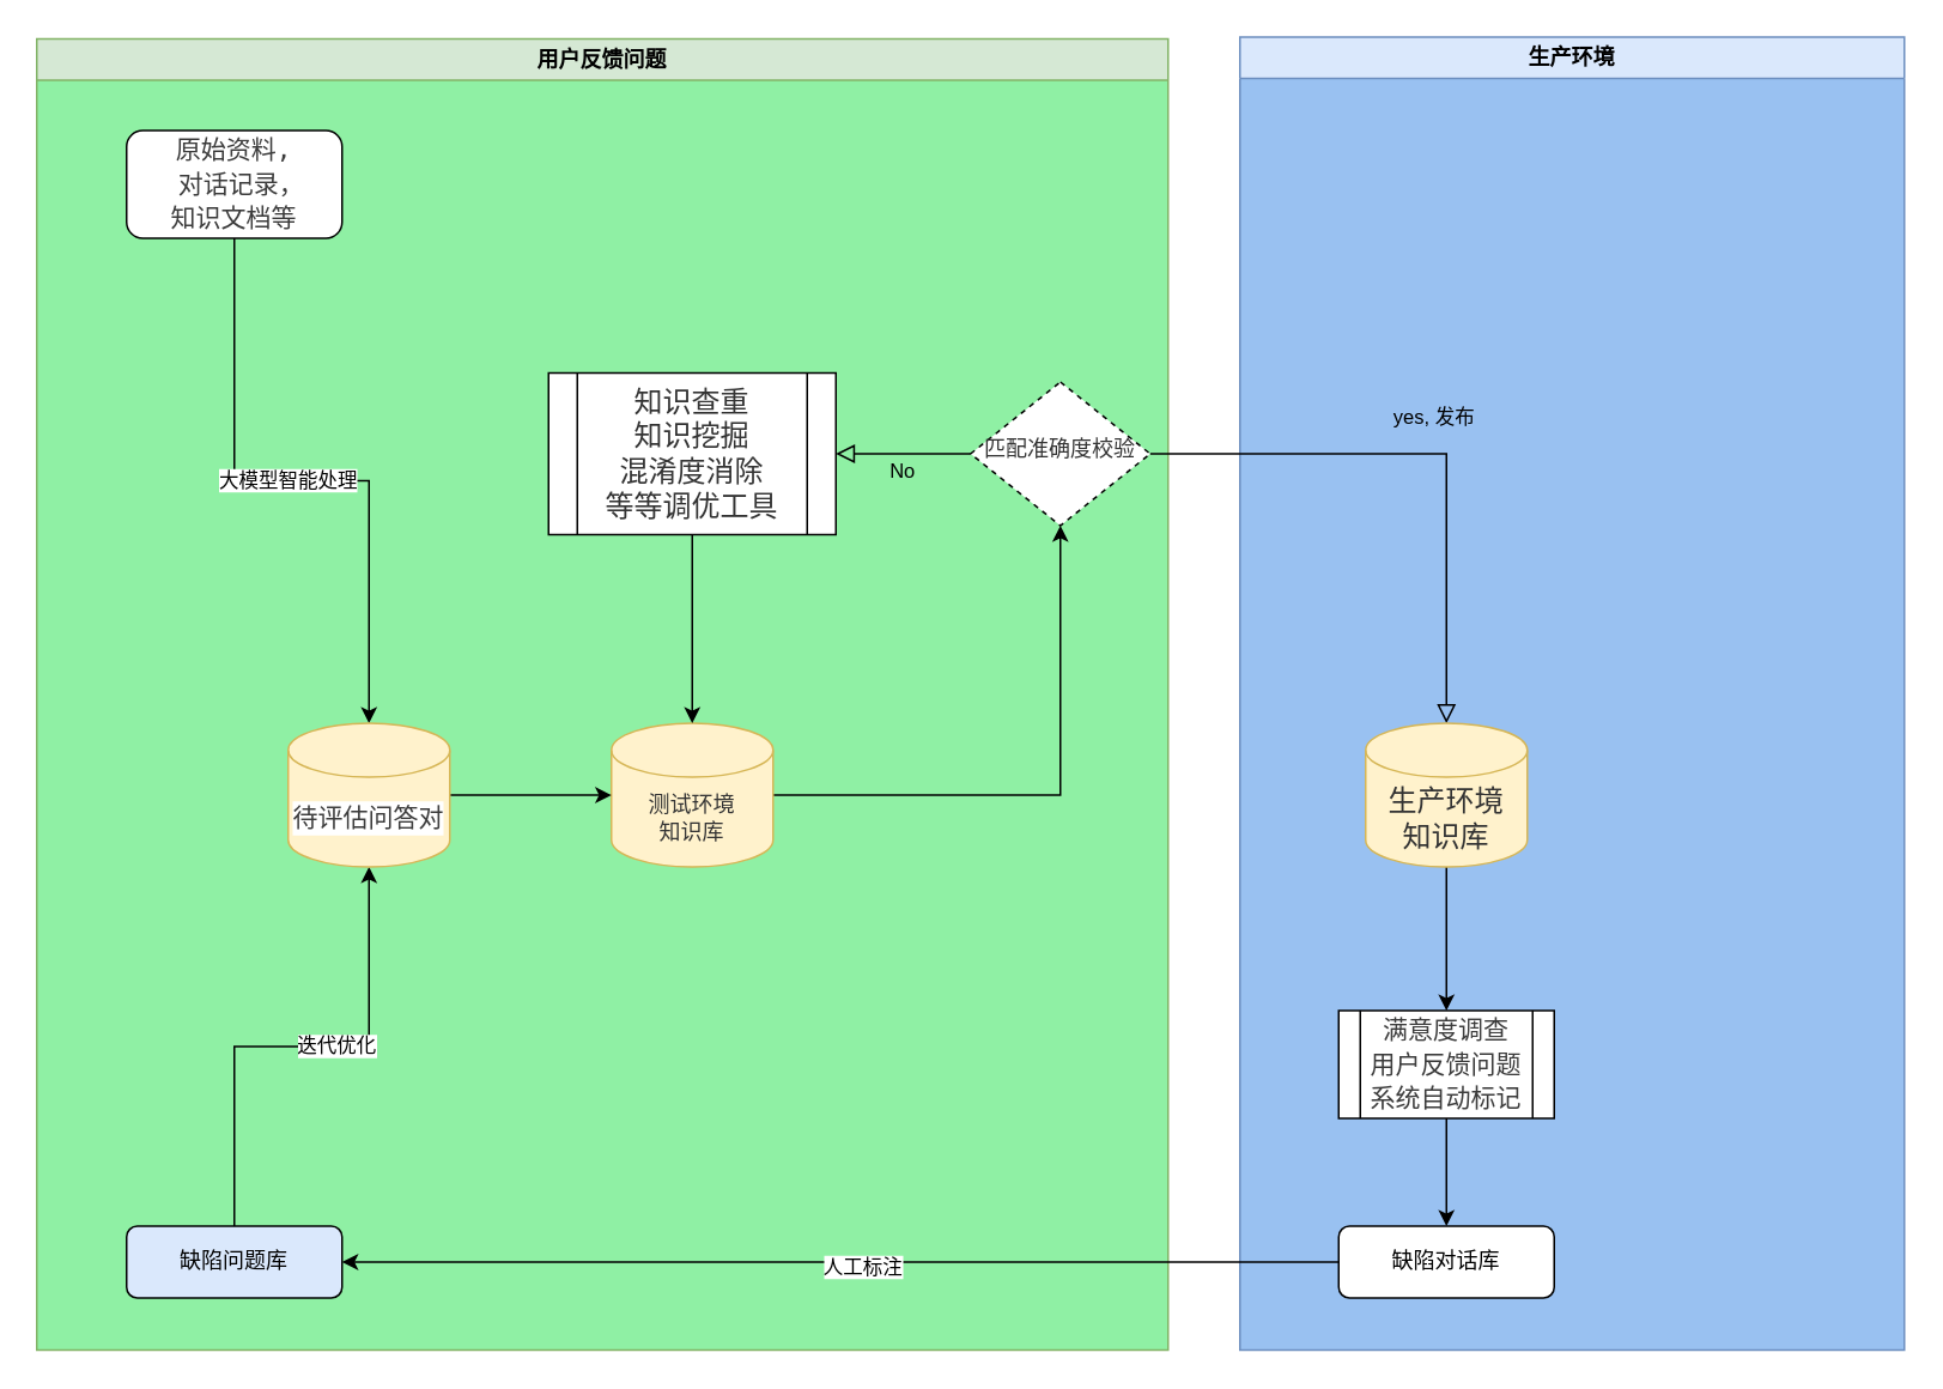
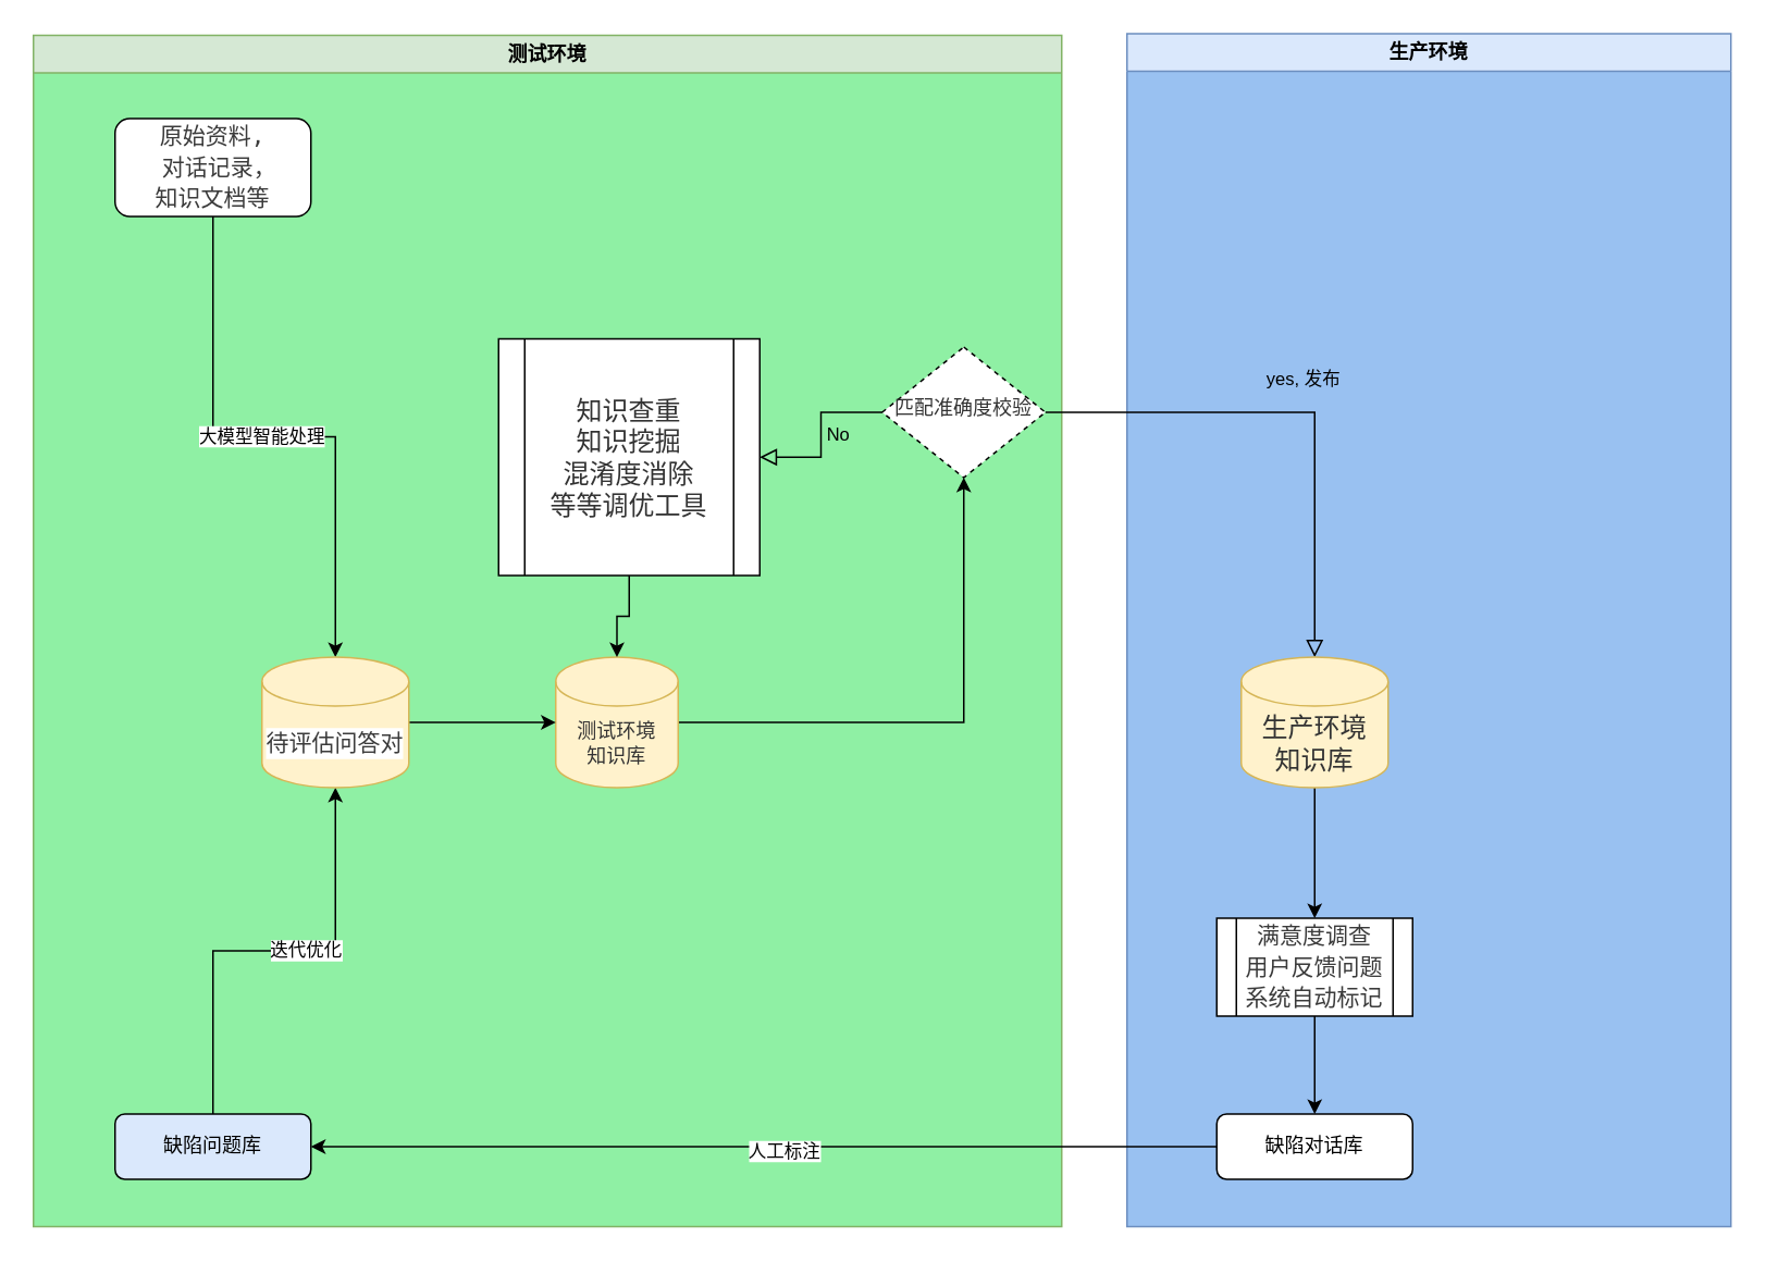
  <mxCell id="0" />
  <mxCell id="1" parent="0" />
  <mxCell id="2" value="生产环境" style="swimlane;whiteSpace=wrap;html=1;fillColor=#dae8fc;strokeColor=#6c8ebf;swimlaneFillColor=#99c1f1;movable=0;resizable=0;rotatable=0;deletable=0;editable=0;locked=1;connectable=0;" vertex="1" parent="1"><mxGeometry x="690" y="20" width="370" height="731" as="geometry" /></mxCell>
- <mxCell id="3" value="用户反馈问题" style="swimlane;whiteSpace=wrap;html=1;shadow=0;glass=0;rounded=0;swimlaneLine=1;fillColor=#D5E8D4;strokeColor=#82b366;swimlaneFillColor=#8ff0a4;movable=0;resizable=0;rotatable=0;deletable=0;editable=0;locked=1;connectable=0;" vertex="1" parent="1"><mxGeometry x="20" y="21" width="630" height="730" as="geometry" /></mxCell>
+ <mxCell id="3" value="测试环境" style="swimlane;whiteSpace=wrap;html=1;shadow=0;glass=0;rounded=0;swimlaneLine=1;fillColor=#D5E8D4;strokeColor=#82b366;swimlaneFillColor=#8ff0a4;movable=0;resizable=0;rotatable=0;deletable=0;editable=0;locked=1;connectable=0;" vertex="1" parent="1"><mxGeometry x="20" y="21" width="630" height="730" as="geometry" /></mxCell>
  <mxCell id="4" value="yes, 发布" style="rounded=0;html=1;jettySize=auto;orthogonalLoop=1;fontSize=11;endArrow=block;endFill=0;endSize=8;strokeWidth=1;shadow=0;labelBackgroundColor=none;edgeStyle=orthogonalEdgeStyle;" parent="1" source="6" target="17" edge="1"><mxGeometry y="20" relative="1" as="geometry"><mxPoint as="offset" /></mxGeometry></mxCell>
  <mxCell id="5" value="No" style="edgeStyle=orthogonalEdgeStyle;rounded=0;html=1;jettySize=auto;orthogonalLoop=1;fontSize=11;endArrow=block;endFill=0;endSize=8;strokeWidth=1;shadow=0;labelBackgroundColor=none;entryX=1;entryY=0.5;entryDx=0;entryDy=0;" parent="1" source="6" target="23" edge="1"><mxGeometry y="10" relative="1" as="geometry"><mxPoint as="offset" /></mxGeometry></mxCell>
  <mxCell id="6" value="&lt;div style=&quot;display: inline-block; white-space: nowrap;&quot;&gt;&lt;span style=&quot;fill: rgb(51, 51, 51); color: rgb(51, 51, 51);&quot; class=&quot;nodeLabel&quot;&gt;匹配准确度校验&lt;/span&gt;&lt;/div&gt;" style="rhombus;whiteSpace=wrap;html=1;shadow=0;fontFamily=Helvetica;fontSize=12;align=center;strokeWidth=1;spacing=6;spacingTop=-4;dashed=1;" parent="1" vertex="1"><mxGeometry x="540" y="212" width="100" height="80" as="geometry" /></mxCell>
  <mxCell id="7" style="edgeStyle=orthogonalEdgeStyle;rounded=0;orthogonalLoop=1;jettySize=auto;html=1;" parent="1" source="9" target="10" edge="1"><mxGeometry relative="1" as="geometry"><mxPoint x="615" y="702" as="sourcePoint" /></mxGeometry></mxCell>
  <mxCell id="8" value="人工标注" style="edgeLabel;html=1;align=center;verticalAlign=middle;resizable=0;points=[];" parent="7" vertex="1" connectable="0"><mxGeometry x="-0.043" y="2" relative="1" as="geometry"><mxPoint as="offset" /></mxGeometry></mxCell>
  <mxCell id="9" value="缺陷对话库" style="rounded=1;whiteSpace=wrap;html=1;fontSize=12;glass=0;strokeWidth=1;shadow=0;" parent="1" vertex="1"><mxGeometry x="745" y="682" width="120" height="40" as="geometry" /></mxCell>
  <mxCell id="10" value="缺陷问题库" style="rounded=1;whiteSpace=wrap;html=1;fontSize=12;glass=0;strokeWidth=1;shadow=0;fillColor=#dae8fc;" parent="1" vertex="1"><mxGeometry x="70" y="682" width="120" height="40" as="geometry" /></mxCell>
  <mxCell id="11" style="edgeStyle=orthogonalEdgeStyle;rounded=0;orthogonalLoop=1;jettySize=auto;html=1;entryX=0.5;entryY=0;entryDx=0;entryDy=0;entryPerimeter=0;" parent="1" source="13" target="25" edge="1"><mxGeometry relative="1" as="geometry" /></mxCell>
  <mxCell id="12" value="大模型智能处理" style="edgeLabel;html=1;align=center;verticalAlign=middle;resizable=0;points=[];" parent="11" vertex="1" connectable="0"><mxGeometry x="-0.05" y="1" relative="1" as="geometry"><mxPoint as="offset" /></mxGeometry></mxCell>
  <mxCell id="13" value="&lt;div style=&quot;color: #3b3b3b;background-color: #ffffff;font-family: 'Ubuntu Mono', 'Droid Sans Mono', 'monospace', monospace;font-weight: normal;font-size: 14px;line-height: 19px;white-space: pre;&quot;&gt;&lt;div&gt;&lt;span style=&quot;color: #3b3b3b;&quot;&gt;原始资料,&lt;/span&gt;&lt;/div&gt;&lt;div&gt;&lt;span style=&quot;color: #3b3b3b;&quot;&gt; 对话记录，&lt;/span&gt;&lt;/div&gt;&lt;div&gt;&lt;span style=&quot;color: #3b3b3b;&quot;&gt;知识文档等&lt;/span&gt;&lt;/div&gt;&lt;/div&gt;" style="rounded=1;whiteSpace=wrap;html=1;" parent="1" vertex="1"><mxGeometry x="70" y="72" width="120" height="60" as="geometry" /></mxCell>
  <mxCell id="14" style="edgeStyle=orthogonalEdgeStyle;rounded=0;orthogonalLoop=1;jettySize=auto;html=1;" parent="1" source="15" target="6" edge="1"><mxGeometry relative="1" as="geometry" /></mxCell>
- <mxCell id="15" value="&lt;div style=&quot;display: inline-block; white-space: nowrap;&quot;&gt;&lt;span style=&quot;fill: rgb(51, 51, 51); color: rgb(51, 51, 51);&quot; class=&quot;nodeLabel&quot;&gt;测试环境&lt;br&gt;知识库&lt;/span&gt;&lt;/div&gt;" style="shape=cylinder3;whiteSpace=wrap;html=1;boundedLbl=1;backgroundOutline=1;size=15;fillColor=#fff2cc;strokeColor=#d6b656;" parent="1" vertex="1"><mxGeometry x="340" y="402" width="90" height="80" as="geometry" /></mxCell>
+ <mxCell id="15" value="&lt;div style=&quot;display: inline-block; white-space: nowrap;&quot;&gt;&lt;span style=&quot;fill: rgb(51, 51, 51); color: rgb(51, 51, 51);&quot; class=&quot;nodeLabel&quot;&gt;测试环境&lt;br&gt;知识库&lt;/span&gt;&lt;/div&gt;" style="shape=cylinder3;whiteSpace=wrap;html=1;boundedLbl=1;backgroundOutline=1;size=15;fillColor=#fff2cc;strokeColor=#d6b656;" parent="1" vertex="1"><mxGeometry x="340" y="402" width="75" height="80" as="geometry" /></mxCell>
  <mxCell id="16" style="edgeStyle=orthogonalEdgeStyle;rounded=0;orthogonalLoop=1;jettySize=auto;html=1;" parent="1" source="17" target="19" edge="1"><mxGeometry relative="1" as="geometry"><mxPoint x="305" y="522" as="targetPoint" /></mxGeometry></mxCell>
  <mxCell id="17" value="&lt;div&gt;&lt;span style=&quot;color: rgb(51, 51, 51); font-family: &amp;quot;trebuchet ms&amp;quot;, verdana, arial, sans-serif; font-size: 16px; font-style: normal; font-variant-ligatures: normal; font-variant-caps: normal; font-weight: 400; letter-spacing: normal; orphans: 2; text-align: center; text-indent: 0px; text-transform: none; widows: 2; word-spacing: 0px; -webkit-text-stroke-width: 0px; white-space: nowrap; text-decoration-thickness: initial; text-decoration-style: initial; text-decoration-color: initial; display: inline !important; float: none;&quot;&gt;生产环境&lt;/span&gt;&lt;/div&gt;&lt;div&gt;&lt;span style=&quot;color: rgb(51, 51, 51); font-family: &amp;quot;trebuchet ms&amp;quot;, verdana, arial, sans-serif; font-size: 16px; font-style: normal; font-variant-ligatures: normal; font-variant-caps: normal; font-weight: 400; letter-spacing: normal; orphans: 2; text-align: center; text-indent: 0px; text-transform: none; widows: 2; word-spacing: 0px; -webkit-text-stroke-width: 0px; white-space: nowrap; text-decoration-thickness: initial; text-decoration-style: initial; text-decoration-color: initial; display: inline !important; float: none;&quot;&gt;知识库&lt;br&gt;&lt;/span&gt;&lt;/div&gt;" style="shape=cylinder3;whiteSpace=wrap;html=1;boundedLbl=1;backgroundOutline=1;size=15;fillColor=#fff2cc;strokeColor=#d6b656;" parent="1" vertex="1"><mxGeometry x="760" y="402" width="90" height="80" as="geometry" /></mxCell>
  <mxCell id="18" style="edgeStyle=orthogonalEdgeStyle;rounded=0;orthogonalLoop=1;jettySize=auto;html=1;entryX=0.5;entryY=0;entryDx=0;entryDy=0;" parent="1" source="19" target="9" edge="1"><mxGeometry relative="1" as="geometry" /></mxCell>
  <mxCell id="19" value="&lt;div style=&quot;color: #3b3b3b;background-color: #ffffff;font-family: 'Ubuntu Mono', 'Droid Sans Mono', 'monospace', monospace;font-weight: normal;font-size: 14px;line-height: 19px;white-space: pre;&quot;&gt;&lt;div&gt;&lt;span style=&quot;color: #3b3b3b;&quot;&gt;满意度调查&lt;/span&gt;&lt;/div&gt;&lt;div&gt;&lt;span style=&quot;color: #3b3b3b;&quot;&gt;用户反馈问题&lt;/span&gt;&lt;/div&gt;&lt;div&gt;&lt;span style=&quot;color: #3b3b3b;&quot;&gt;系统自动标记&lt;br&gt;&lt;/span&gt;&lt;/div&gt;&lt;/div&gt;" style="shape=process;whiteSpace=wrap;html=1;backgroundOutline=1;" parent="1" vertex="1"><mxGeometry x="745" y="562" width="120" height="60" as="geometry" /></mxCell>
  <mxCell id="20" style="edgeStyle=orthogonalEdgeStyle;rounded=0;orthogonalLoop=1;jettySize=auto;html=1;entryX=0.5;entryY=1;entryDx=0;entryDy=0;entryPerimeter=0;" parent="1" source="10" target="25" edge="1"><mxGeometry relative="1" as="geometry" /></mxCell>
  <mxCell id="21" value="迭代优化" style="edgeLabel;html=1;align=center;verticalAlign=middle;resizable=0;points=[];" parent="20" vertex="1" connectable="0"><mxGeometry x="0.134" y="1" relative="1" as="geometry"><mxPoint as="offset" /></mxGeometry></mxCell>
  <mxCell id="22" style="edgeStyle=orthogonalEdgeStyle;rounded=0;orthogonalLoop=1;jettySize=auto;html=1;" parent="1" source="23" target="15" edge="1"><mxGeometry relative="1" as="geometry" /></mxCell>
- <mxCell id="23" value="&lt;span style=&quot;color: rgb(51, 51, 51); font-family: &amp;quot;trebuchet ms&amp;quot;, verdana, arial, sans-serif; font-size: 16px; font-style: normal; font-variant-ligatures: normal; font-variant-caps: normal; font-weight: 400; letter-spacing: normal; orphans: 2; text-align: center; text-indent: 0px; text-transform: none; widows: 2; word-spacing: 0px; -webkit-text-stroke-width: 0px; white-space: nowrap; text-decoration-thickness: initial; text-decoration-style: initial; text-decoration-color: initial; display: inline !important; float: none;&quot;&gt;知识查重&lt;/span&gt;&lt;br style=&quot;color: rgb(51, 51, 51); font-family: &amp;quot;trebuchet ms&amp;quot;, verdana, arial, sans-serif; font-size: 16px; font-style: normal; font-variant-ligatures: normal; font-variant-caps: normal; font-weight: 400; letter-spacing: normal; orphans: 2; text-align: center; text-indent: 0px; text-transform: none; widows: 2; word-spacing: 0px; -webkit-text-stroke-width: 0px; white-space: nowrap; text-decoration-thickness: initial; text-decoration-style: initial; text-decoration-color: initial;&quot;&gt;&lt;span style=&quot;color: rgb(51, 51, 51); font-family: &amp;quot;trebuchet ms&amp;quot;, verdana, arial, sans-serif; font-size: 16px; font-style: normal; font-variant-ligatures: normal; font-variant-caps: normal; font-weight: 400; letter-spacing: normal; orphans: 2; text-align: center; text-indent: 0px; text-transform: none; widows: 2; word-spacing: 0px; -webkit-text-stroke-width: 0px; white-space: nowrap; text-decoration-thickness: initial; text-decoration-style: initial; text-decoration-color: initial; display: inline !important; float: none;&quot;&gt;知识挖掘&lt;/span&gt;&lt;br style=&quot;color: rgb(51, 51, 51); font-family: &amp;quot;trebuchet ms&amp;quot;, verdana, arial, sans-serif; font-size: 16px; font-style: normal; font-variant-ligatures: normal; font-variant-caps: normal; font-weight: 400; letter-spacing: normal; orphans: 2; text-align: center; text-indent: 0px; text-transform: none; widows: 2; word-spacing: 0px; -webkit-text-stroke-width: 0px; white-space: nowrap; text-decoration-thickness: initial; text-decoration-style: initial; text-decoration-color: initial;&quot;&gt;&lt;div&gt;&lt;span style=&quot;color: rgb(51, 51, 51); font-family: &amp;quot;trebuchet ms&amp;quot;, verdana, arial, sans-serif; font-size: 16px; font-style: normal; font-variant-ligatures: normal; font-variant-caps: normal; font-weight: 400; letter-spacing: normal; orphans: 2; text-align: center; text-indent: 0px; text-transform: none; widows: 2; word-spacing: 0px; -webkit-text-stroke-width: 0px; white-space: nowrap; text-decoration-thickness: initial; text-decoration-style: initial; text-decoration-color: initial; display: inline !important; float: none;&quot;&gt;混淆度消除&lt;/span&gt;&lt;/div&gt;&lt;div&gt;&lt;span style=&quot;color: rgb(51, 51, 51); font-family: &amp;quot;trebuchet ms&amp;quot;, verdana, arial, sans-serif; font-size: 16px; font-style: normal; font-variant-ligatures: normal; font-variant-caps: normal; font-weight: 400; letter-spacing: normal; orphans: 2; text-align: center; text-indent: 0px; text-transform: none; widows: 2; word-spacing: 0px; -webkit-text-stroke-width: 0px; white-space: nowrap; text-decoration-thickness: initial; text-decoration-style: initial; text-decoration-color: initial; display: inline !important; float: none;&quot;&gt;等等调优工具&lt;br&gt;&lt;/span&gt;&lt;/div&gt;" style="shape=process;whiteSpace=wrap;html=1;backgroundOutline=1;" parent="1" vertex="1"><mxGeometry x="305" y="207" width="160" height="90" as="geometry" /></mxCell>
+ <mxCell id="23" value="&lt;span style=&quot;color: rgb(51, 51, 51); font-family: &amp;quot;trebuchet ms&amp;quot;, verdana, arial, sans-serif; font-size: 16px; font-style: normal; font-variant-ligatures: normal; font-variant-caps: normal; font-weight: 400; letter-spacing: normal; orphans: 2; text-align: center; text-indent: 0px; text-transform: none; widows: 2; word-spacing: 0px; -webkit-text-stroke-width: 0px; white-space: nowrap; text-decoration-thickness: initial; text-decoration-style: initial; text-decoration-color: initial; display: inline !important; float: none;&quot;&gt;知识查重&lt;/span&gt;&lt;br style=&quot;color: rgb(51, 51, 51); font-family: &amp;quot;trebuchet ms&amp;quot;, verdana, arial, sans-serif; font-size: 16px; font-style: normal; font-variant-ligatures: normal; font-variant-caps: normal; font-weight: 400; letter-spacing: normal; orphans: 2; text-align: center; text-indent: 0px; text-transform: none; widows: 2; word-spacing: 0px; -webkit-text-stroke-width: 0px; white-space: nowrap; text-decoration-thickness: initial; text-decoration-style: initial; text-decoration-color: initial;&quot;&gt;&lt;span style=&quot;color: rgb(51, 51, 51); font-family: &amp;quot;trebuchet ms&amp;quot;, verdana, arial, sans-serif; font-size: 16px; font-style: normal; font-variant-ligatures: normal; font-variant-caps: normal; font-weight: 400; letter-spacing: normal; orphans: 2; text-align: center; text-indent: 0px; text-transform: none; widows: 2; word-spacing: 0px; -webkit-text-stroke-width: 0px; white-space: nowrap; text-decoration-thickness: initial; text-decoration-style: initial; text-decoration-color: initial; display: inline !important; float: none;&quot;&gt;知识挖掘&lt;/span&gt;&lt;br style=&quot;color: rgb(51, 51, 51); font-family: &amp;quot;trebuchet ms&amp;quot;, verdana, arial, sans-serif; font-size: 16px; font-style: normal; font-variant-ligatures: normal; font-variant-caps: normal; font-weight: 400; letter-spacing: normal; orphans: 2; text-align: center; text-indent: 0px; text-transform: none; widows: 2; word-spacing: 0px; -webkit-text-stroke-width: 0px; white-space: nowrap; text-decoration-thickness: initial; text-decoration-style: initial; text-decoration-color: initial;&quot;&gt;&lt;div&gt;&lt;span style=&quot;color: rgb(51, 51, 51); font-family: &amp;quot;trebuchet ms&amp;quot;, verdana, arial, sans-serif; font-size: 16px; font-style: normal; font-variant-ligatures: normal; font-variant-caps: normal; font-weight: 400; letter-spacing: normal; orphans: 2; text-align: center; text-indent: 0px; text-transform: none; widows: 2; word-spacing: 0px; -webkit-text-stroke-width: 0px; white-space: nowrap; text-decoration-thickness: initial; text-decoration-style: initial; text-decoration-color: initial; display: inline !important; float: none;&quot;&gt;混淆度消除&lt;/span&gt;&lt;/div&gt;&lt;div&gt;&lt;span style=&quot;color: rgb(51, 51, 51); font-family: &amp;quot;trebuchet ms&amp;quot;, verdana, arial, sans-serif; font-size: 16px; font-style: normal; font-variant-ligatures: normal; font-variant-caps: normal; font-weight: 400; letter-spacing: normal; orphans: 2; text-align: center; text-indent: 0px; text-transform: none; widows: 2; word-spacing: 0px; -webkit-text-stroke-width: 0px; white-space: nowrap; text-decoration-thickness: initial; text-decoration-style: initial; text-decoration-color: initial; display: inline !important; float: none;&quot;&gt;等等调优工具&lt;br&gt;&lt;/span&gt;&lt;/div&gt;" style="shape=process;whiteSpace=wrap;html=1;backgroundOutline=1;" parent="1" vertex="1"><mxGeometry x="305" y="207" width="160" height="145" as="geometry" /></mxCell>
  <mxCell id="24" style="edgeStyle=orthogonalEdgeStyle;rounded=0;orthogonalLoop=1;jettySize=auto;html=1;" edge="1" parent="1" source="25" target="15"><mxGeometry relative="1" as="geometry" /></mxCell>
  <mxCell id="25" value="&lt;div style=&quot;color: #3b3b3b;background-color: #ffffff;font-family: 'Ubuntu Mono', 'Droid Sans Mono', 'monospace', monospace;font-weight: normal;font-size: 14px;line-height: 19px;white-space: pre;&quot;&gt;&lt;div&gt;&lt;span style=&quot;color: #3b3b3b;&quot;&gt;待评估问答对&lt;/span&gt;&lt;/div&gt;&lt;/div&gt;" style="shape=cylinder3;whiteSpace=wrap;html=1;boundedLbl=1;backgroundOutline=1;size=15;fillColor=#fff2cc;strokeColor=#d6b656;" vertex="1" parent="1"><mxGeometry x="160" y="402" width="90" height="80" as="geometry" /></mxCell>
